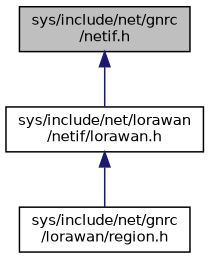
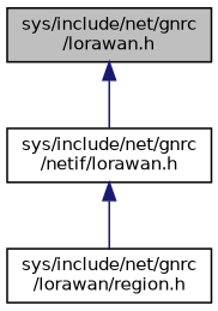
  digraph {
    node [color=black fillcolor=white fontname=Helvetica fontsize=10 shape=record style=filled]
    edge [color=midnightblue dir=back fontname=Helvetica fontsize=10 labelfontname=Helvetica labelfontsize=10 style=solid]
-   n1 [fillcolor=grey75 fontcolor=black height=0.2 label="sys/include/net/gnrc\l/netif.h" width=0.4]
-   n2 [height=0.2 label="sys/include/net/lorawan\l/netif/lorawan.h" width=0.4]
+   n1 [fillcolor=grey75 fontcolor=black height=0.2 label="sys/include/net/gnrc\l/lorawan.h" width=0.4]
+   n2 [height=0.2 label="sys/include/net/gnrc\l/netif/lorawan.h" width=0.4]
    n3 [height=0.2 label="sys/include/net/gnrc\l/lorawan/region.h" width=0.4]
    n1 -> n2
    n2 -> n3
  }
